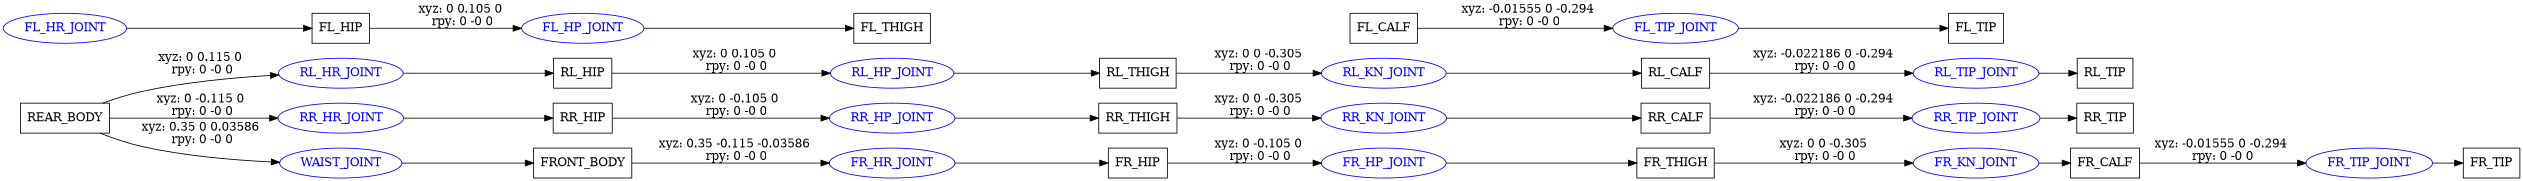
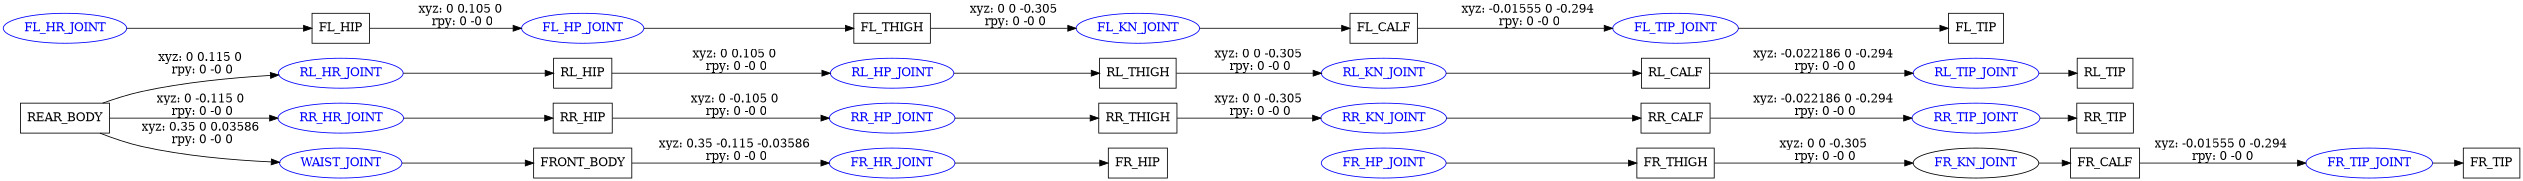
  digraph {
    rankdir=LR
    node [shape=box]
    n1 [label=REAR_BODY]
    RL_HR_JOINT [color=blue fontcolor=blue shape=ellipse]
    RR_HR_JOINT [color=blue fontcolor=blue shape=ellipse]
    WAIST_JOINT [color=blue fontcolor=blue shape=ellipse]
    n5 [label=RL_HIP]
    n6 [label=RR_HIP]
    n7 [label=FRONT_BODY]
    RL_HP_JOINT [color=blue fontcolor=blue shape=ellipse]
    n9 [label=RL_THIGH]
    RL_KN_JOINT [color=blue fontcolor=blue shape=ellipse]
    n11 [label=RL_CALF]
    RL_TIP_JOINT [color=blue fontcolor=blue shape=ellipse]
    n13 [label=RL_TIP]
    RR_HP_JOINT [color=blue fontcolor=blue shape=ellipse]
    n15 [label=RR_THIGH]
    RR_KN_JOINT [color=blue fontcolor=blue shape=ellipse]
    n17 [label=RR_CALF]
    RR_TIP_JOINT [color=blue fontcolor=blue shape=ellipse]
    n19 [label=RR_TIP]
    FR_HR_JOINT [color=blue fontcolor=blue shape=ellipse]
    FL_HR_JOINT [color=blue fontcolor=blue shape=ellipse]
    n22 [label=FL_HIP]
    n23 [label=FR_HIP]
    FL_HP_JOINT [color=blue fontcolor=blue shape=ellipse]
    n25 [label=FL_THIGH]
+   FL_KN_JOINT [color=blue fontcolor=blue shape=ellipse]
    n27 [label=FL_CALF]
    FL_TIP_JOINT [color=blue fontcolor=blue shape=ellipse]
    n29 [label=FL_TIP]
    FR_HP_JOINT [color=blue fontcolor=blue shape=ellipse]
    n31 [label=FR_THIGH]
-   FR_KN_JOINT [color=blue fontcolor=blue shape=ellipse]
+   FR_KN_JOINT [color=black fontcolor=blue shape=ellipse]
    n33 [label=FR_CALF]
    FR_TIP_JOINT [color=blue fontcolor=blue shape=ellipse]
    n35 [label=FR_TIP]
    n1 -> RL_HR_JOINT [label="xyz: 0 0.115 0 \nrpy: 0 -0 0"]
    n1 -> RR_HR_JOINT [label="xyz: 0 -0.115 0 \nrpy: 0 -0 0"]
    n1 -> WAIST_JOINT [label="xyz: 0.35 0 0.03586 \nrpy: 0 -0 0"]
    RL_HR_JOINT -> n5
    RR_HR_JOINT -> n6
    WAIST_JOINT -> n7
    n5 -> RL_HP_JOINT [label="xyz: 0 0.105 0 \nrpy: 0 -0 0"]
    n6 -> RR_HP_JOINT [label="xyz: 0 -0.105 0 \nrpy: 0 -0 0"]
    n7 -> FR_HR_JOINT [label="xyz: 0.35 -0.115 -0.03586 \nrpy: 0 -0 0"]
    RL_HP_JOINT -> n9
    n9 -> RL_KN_JOINT [label="xyz: 0 0 -0.305 \nrpy: 0 -0 0"]
    RL_KN_JOINT -> n11
    n11 -> RL_TIP_JOINT [label="xyz: -0.022186 0 -0.294 \nrpy: 0 -0 0"]
    RL_TIP_JOINT -> n13
    RR_HP_JOINT -> n15
    n15 -> RR_KN_JOINT [label="xyz: 0 0 -0.305 \nrpy: 0 -0 0"]
    RR_KN_JOINT -> n17
    n17 -> RR_TIP_JOINT [label="xyz: -0.022186 0 -0.294 \nrpy: 0 -0 0"]
    RR_TIP_JOINT -> n19
    FR_HR_JOINT -> n23
    FL_HR_JOINT -> n22
    n22 -> FL_HP_JOINT [label="xyz: 0 0.105 0 \nrpy: 0 -0 0"]
-   n23 -> FR_HP_JOINT [label="xyz: 0 -0.105 0 \nrpy: 0 -0 0"]
    FL_HP_JOINT -> n25
+   n25 -> FL_KN_JOINT [label="xyz: 0 0 -0.305 \nrpy: 0 -0 0"]
+   FL_KN_JOINT -> n27
    n27 -> FL_TIP_JOINT [label="xyz: -0.01555 0 -0.294 \nrpy: 0 -0 0"]
    FL_TIP_JOINT -> n29
    FR_HP_JOINT -> n31
    n31 -> FR_KN_JOINT [label="xyz: 0 0 -0.305 \nrpy: 0 -0 0"]
    FR_KN_JOINT -> n33
    n33 -> FR_TIP_JOINT [label="xyz: -0.01555 0 -0.294 \nrpy: 0 -0 0"]
    FR_TIP_JOINT -> n35
  }
